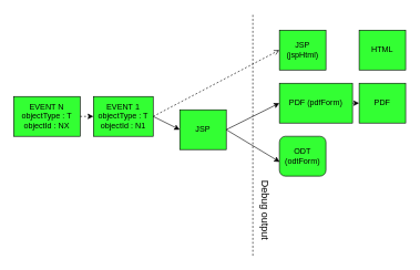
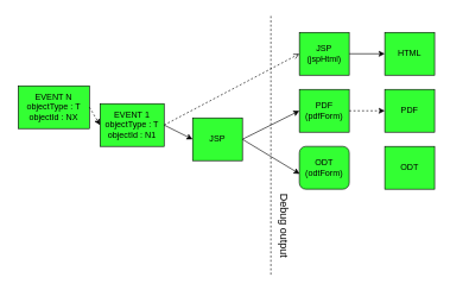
  <mxCell id="0" />
  <mxCell id="1" parent="0" />
- <mxCell id="2" value="EVENT N&lt;br&gt;objectType : T&lt;br&gt;objectId : NX" style="rounded=0;whiteSpace=wrap;html=1;fillColor=#33FF33;fontColor=#000000;" parent="1" vertex="1"><mxGeometry y="145" width="100" height="60" as="geometry" x="20" /></mxCell>
+ <mxCell id="2" value="EVENT N&lt;br&gt;objectType : T&lt;br&gt;objectId : NX" style="rounded=0;whiteSpace=wrap;html=1;fillColor=#33FF33;fontColor=#000000;" parent="1" vertex="1"><mxGeometry x="25" y="120" width="100" height="60" as="geometry" /></mxCell>
  <mxCell id="3" value="EVENT 1&lt;br&gt;objectType : T&lt;br&gt;objectId : N1" style="rounded=0;whiteSpace=wrap;html=1;fillColor=#33FF33;fontColor=#000000;" parent="1" vertex="1"><mxGeometry x="140" y="145" width="90" height="60" as="geometry" /></mxCell>
  <mxCell id="4" value="" style="endArrow=classic;dashed=1;html=1;fontColor=#000000;exitX=1;exitY=0.5;exitDx=0;exitDy=0;entryX=0;entryY=0.5;entryDx=0;entryDy=0;strokeColor=#000000;" parent="1" source="2" target="3" edge="1"><mxGeometry width="50" height="50" relative="1" as="geometry"><mxPoint x="340" y="265" as="sourcePoint" /><mxPoint x="390" y="215" as="targetPoint" /></mxGeometry></mxCell>
  <mxCell id="5" value="JSP" style="rounded=0;whiteSpace=wrap;html=1;fillColor=#33FF33;fontColor=#000000;" parent="1" vertex="1"><mxGeometry x="270" y="165" width="70" height="60" as="geometry" /></mxCell>
  <mxCell id="6" value="" style="endArrow=classic;html=1;fontColor=#000000;exitX=1;exitY=0.5;exitDx=0;exitDy=0;entryX=0;entryY=0.5;entryDx=0;entryDy=0;strokeColor=#000000;" parent="1" source="3" target="5" edge="1"><mxGeometry width="50" height="50" relative="1" as="geometry"><mxPoint x="340" y="275" as="sourcePoint" /><mxPoint x="390" y="225" as="targetPoint" /></mxGeometry></mxCell>
- <mxCell id="7" value="PDF (pdfForm)" style="rounded=0;whiteSpace=wrap;html=1;fillColor=#33FF33;fontColor=#000000;" parent="1" vertex="1"><mxGeometry x="420" y="125" width="110" height="60" as="geometry" /></mxCell>
+ <mxCell id="7" value="PDF (pdfForm)" style="rounded=0;whiteSpace=wrap;html=1;fillColor=#33FF33;fontColor=#000000;" parent="1" vertex="1"><mxGeometry x="420" y="125" width="70" height="60" as="geometry" /></mxCell>
  <mxCell id="8" value="ODT (odtForm)" style="whiteSpace=wrap;html=1;fillColor=#33FF33;fontColor=#000000;rounded=1;" parent="1" vertex="1"><mxGeometry x="420" y="205" width="70" height="60" as="geometry" /></mxCell>
  <mxCell id="9" value="JSP (jspHtml)" style="rounded=0;whiteSpace=wrap;html=1;fillColor=#33FF33;fontColor=#000000;" parent="1" vertex="1"><mxGeometry x="420" y="45" width="70" height="60" as="geometry" /></mxCell>
  <mxCell id="10" value="PDF" style="rounded=0;whiteSpace=wrap;html=1;fillColor=#33FF33;fontColor=#000000;" parent="1" vertex="1"><mxGeometry x="540" y="125" width="70" height="60" as="geometry" /></mxCell>
+ <mxCell id="11" value="ODT" style="rounded=0;whiteSpace=wrap;html=1;fillColor=#33FF33;fontColor=#000000;" parent="1" vertex="1"><mxGeometry x="540" y="205" width="70" height="60" as="geometry" /></mxCell>
  <mxCell id="12" value="HTML" style="rounded=0;whiteSpace=wrap;html=1;fillColor=#33FF33;fontColor=#000000;" parent="1" vertex="1"><mxGeometry x="540" y="45" width="70" height="60" as="geometry" /></mxCell>
  <mxCell id="13" value="" style="endArrow=open;html=1;fontColor=#000000;entryX=0;entryY=0.5;entryDx=0;entryDy=0;strokeColor=#000000;exitX=1;exitY=0.5;exitDx=0;exitDy=0;dashed=1;" edge="1" parent="1" source="3" target="9"><mxGeometry width="50" height="50" relative="1" as="geometry"><mxPoint x="240" y="75" as="sourcePoint" /><mxPoint x="260" y="185" as="targetPoint" /></mxGeometry></mxCell>
  <mxCell id="14" value="" style="endArrow=classic;html=1;fontColor=#000000;entryX=0;entryY=0.5;entryDx=0;entryDy=0;strokeColor=#000000;" edge="1" parent="1" target="7"><mxGeometry width="50" height="50" relative="1" as="geometry"><mxPoint x="340" y="195" as="sourcePoint" /><mxPoint x="280" y="205" as="targetPoint" /></mxGeometry></mxCell>
  <mxCell id="15" value="" style="endArrow=classic;html=1;fontColor=#000000;entryX=0.006;entryY=0.643;entryDx=0;entryDy=0;strokeColor=#000000;entryPerimeter=0;exitX=1;exitY=0.5;exitDx=0;exitDy=0;" edge="1" parent="1" source="5" target="8"><mxGeometry width="50" height="50" relative="1" as="geometry"><mxPoint x="350" y="205" as="sourcePoint" /><mxPoint x="390" y="205" as="targetPoint" /></mxGeometry></mxCell>
  <mxCell id="16" value="" style="endArrow=classic;html=1;fontColor=#000000;strokeColor=#000000;exitX=1;exitY=0.5;exitDx=0;exitDy=0;dashed=1;" edge="1" parent="1" source="7"><mxGeometry width="50" height="50" relative="1" as="geometry"><mxPoint x="500" y="245" as="sourcePoint" /><mxPoint x="540" y="155" as="targetPoint" /></mxGeometry></mxCell>
+ <mxCell id="17" value="" style="endArrow=classic;html=1;fontColor=#000000;strokeColor=#000000;exitX=1;exitY=0.5;exitDx=0;exitDy=0;entryX=0;entryY=0.5;entryDx=0;entryDy=0;" edge="1" parent="1" source="9" target="12"><mxGeometry width="50" height="50" relative="1" as="geometry"><mxPoint x="500" y="165" as="sourcePoint" /><mxPoint x="550" y="165" as="targetPoint" /></mxGeometry></mxCell>
  <mxCell id="18" value="" style="endArrow=none;html=1;dashed=1;strokeColor=#000000;" edge="1" parent="1"><mxGeometry width="50" height="50" relative="1" as="geometry"><mxPoint x="380" y="385" as="sourcePoint" /><mxPoint x="380" y="20" as="targetPoint" /></mxGeometry></mxCell>
  <mxCell id="19" value="Debug output" style="edgeLabel;html=1;align=center;verticalAlign=middle;resizable=0;points=[];rotation=90;fontSize=15;" vertex="1" connectable="0" parent="18"><mxGeometry x="-0.548" y="4" relative="1" as="geometry"><mxPoint x="24" y="12" as="offset" /></mxGeometry></mxCell>
